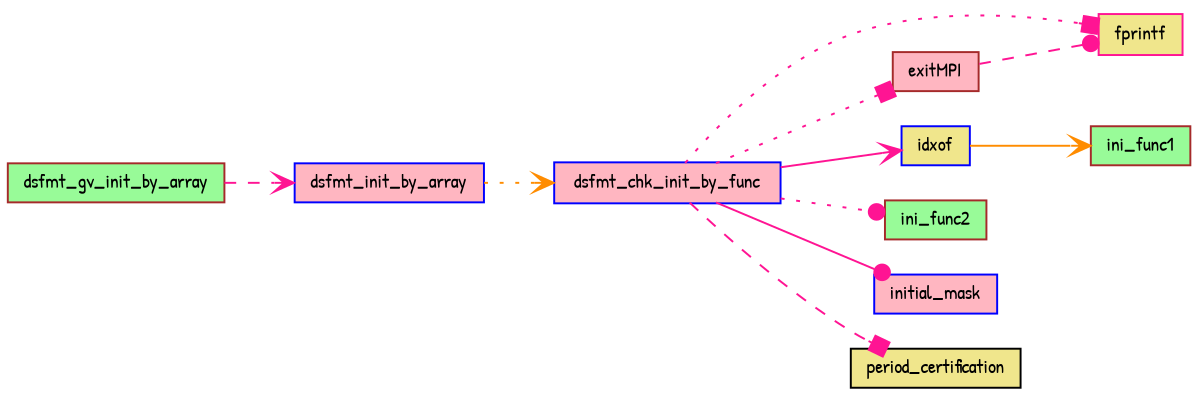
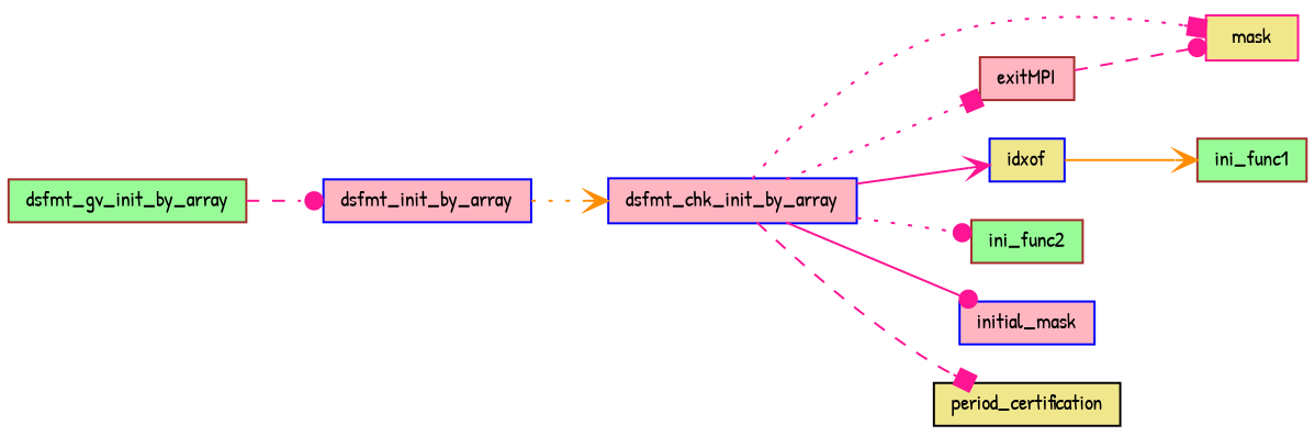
  digraph {
    fontname="Patrick Hand"
    rankdir=LR
    node [color=brown fillcolor=lightpink fontname="Patrick Hand" fontsize=10 shape=record style=filled]
    edge [arrowhead=vee color=deeppink fontname="Patrick Hand" fontsize=10 labelfontname=Helvetica labelfontsize=10 style=dotted]
    n1 [fillcolor=palegreen fontcolor=black height=0.2 label=dsfmt_gv_init_by_array width=0.4]
    n2 [color=blue height=0.2 label=dsfmt_init_by_array width=0.4]
-   n3 [color=blue height=0.2 label=dsfmt_chk_init_by_func width=0.4]
-   n4 [color=deeppink fillcolor=khaki height=0.2 label=fprintf width=0.4]
+   n3 [color=blue height=0.2 label=dsfmt_chk_init_by_array width=0.4]
+   n4 [color=deeppink fillcolor=khaki height=0.2 label=mask width=0.4]
    n5 [height=0.2 label=exitMPI width=0.4]
    n6 [color=blue fillcolor=khaki height=0.2 label=idxof width=0.4]
    n7 [fillcolor=palegreen height=0.2 label=ini_func2 width=0.4]
    n8 [color=blue height=0.2 label=initial_mask width=0.4]
    n9 [color=black fillcolor=khaki height=0.2 label=period_certification width=0.4]
    n10 [fillcolor=palegreen height=0.2 label=ini_func1 width=0.4]
-   n1 -> n2 [style=dashed]
+   n1 -> n2 [arrowhead=dot style=dashed]
    n2 -> n3 [color=darkorange]
    n3 -> n4 [arrowhead=box]
    n3 -> n5 [arrowhead=box]
    n3 -> n6 [style=solid]
    n3 -> n7 [arrowhead=dot]
    n3 -> n8 [arrowhead=dot style=solid]
    n3 -> n9 [arrowhead=box style=dashed]
    n5 -> n4 [arrowhead=dot style=dashed]
    n6 -> n10 [color=darkorange style=solid]
  }
